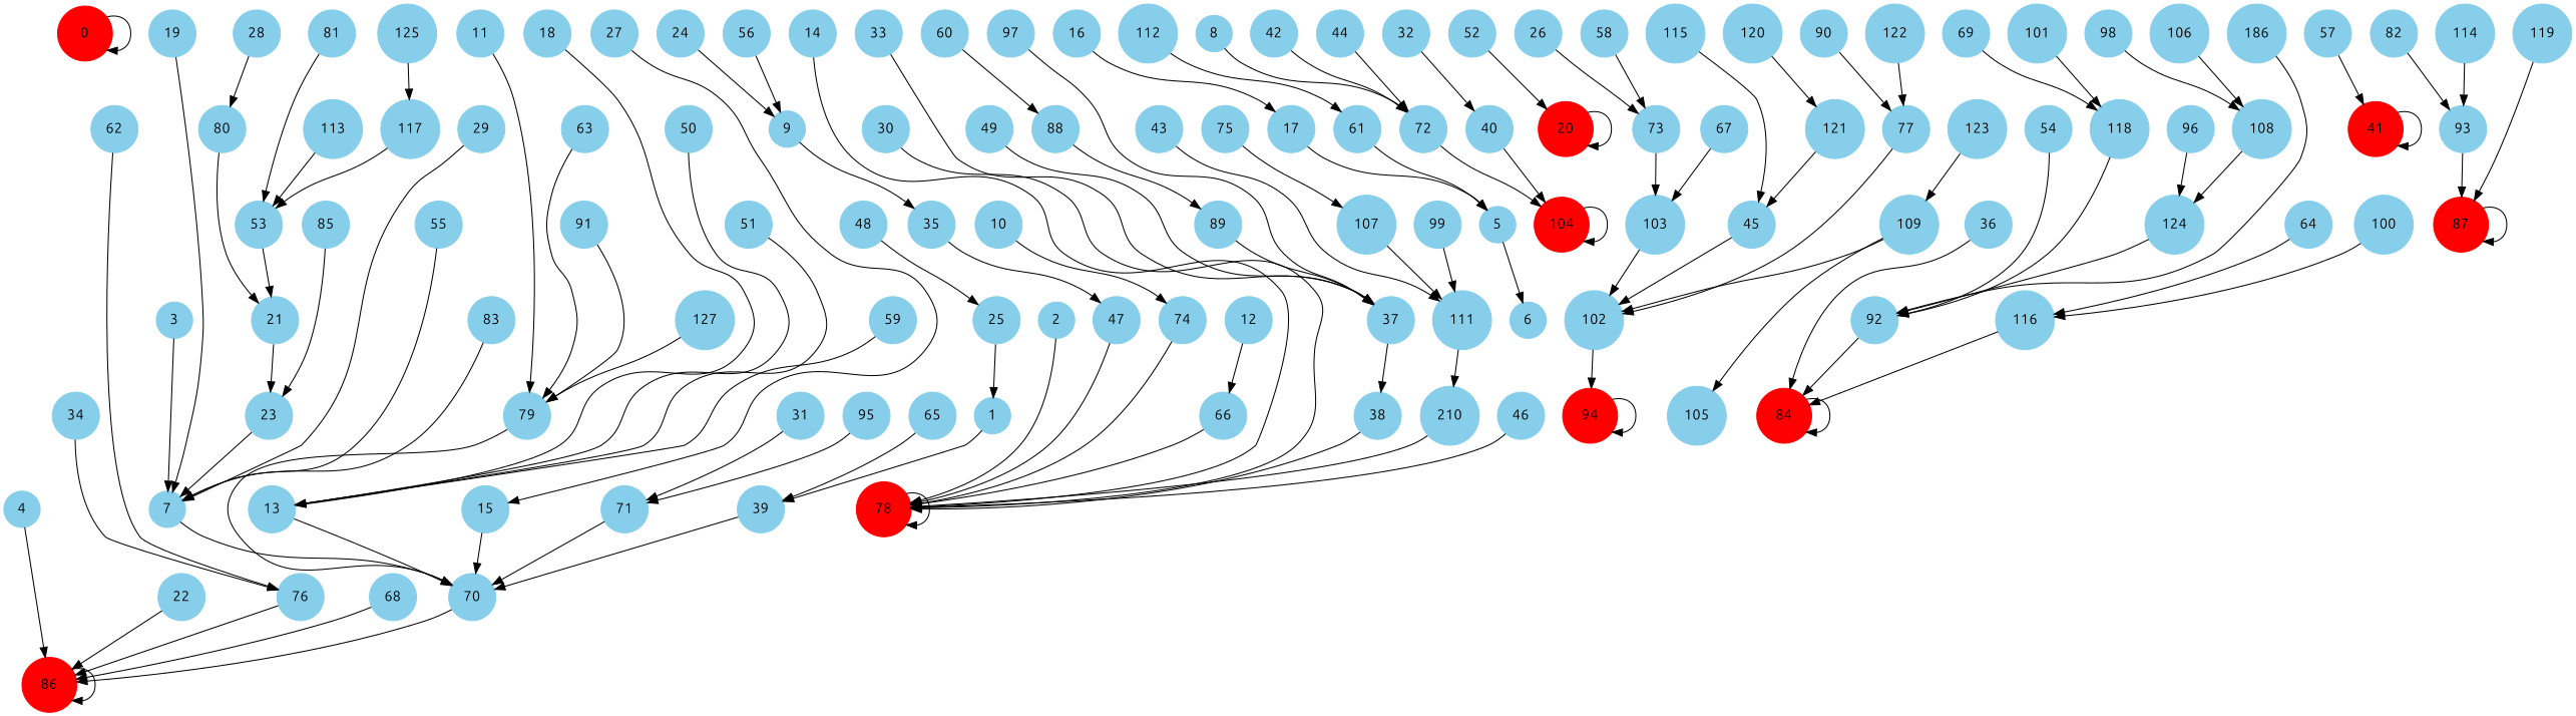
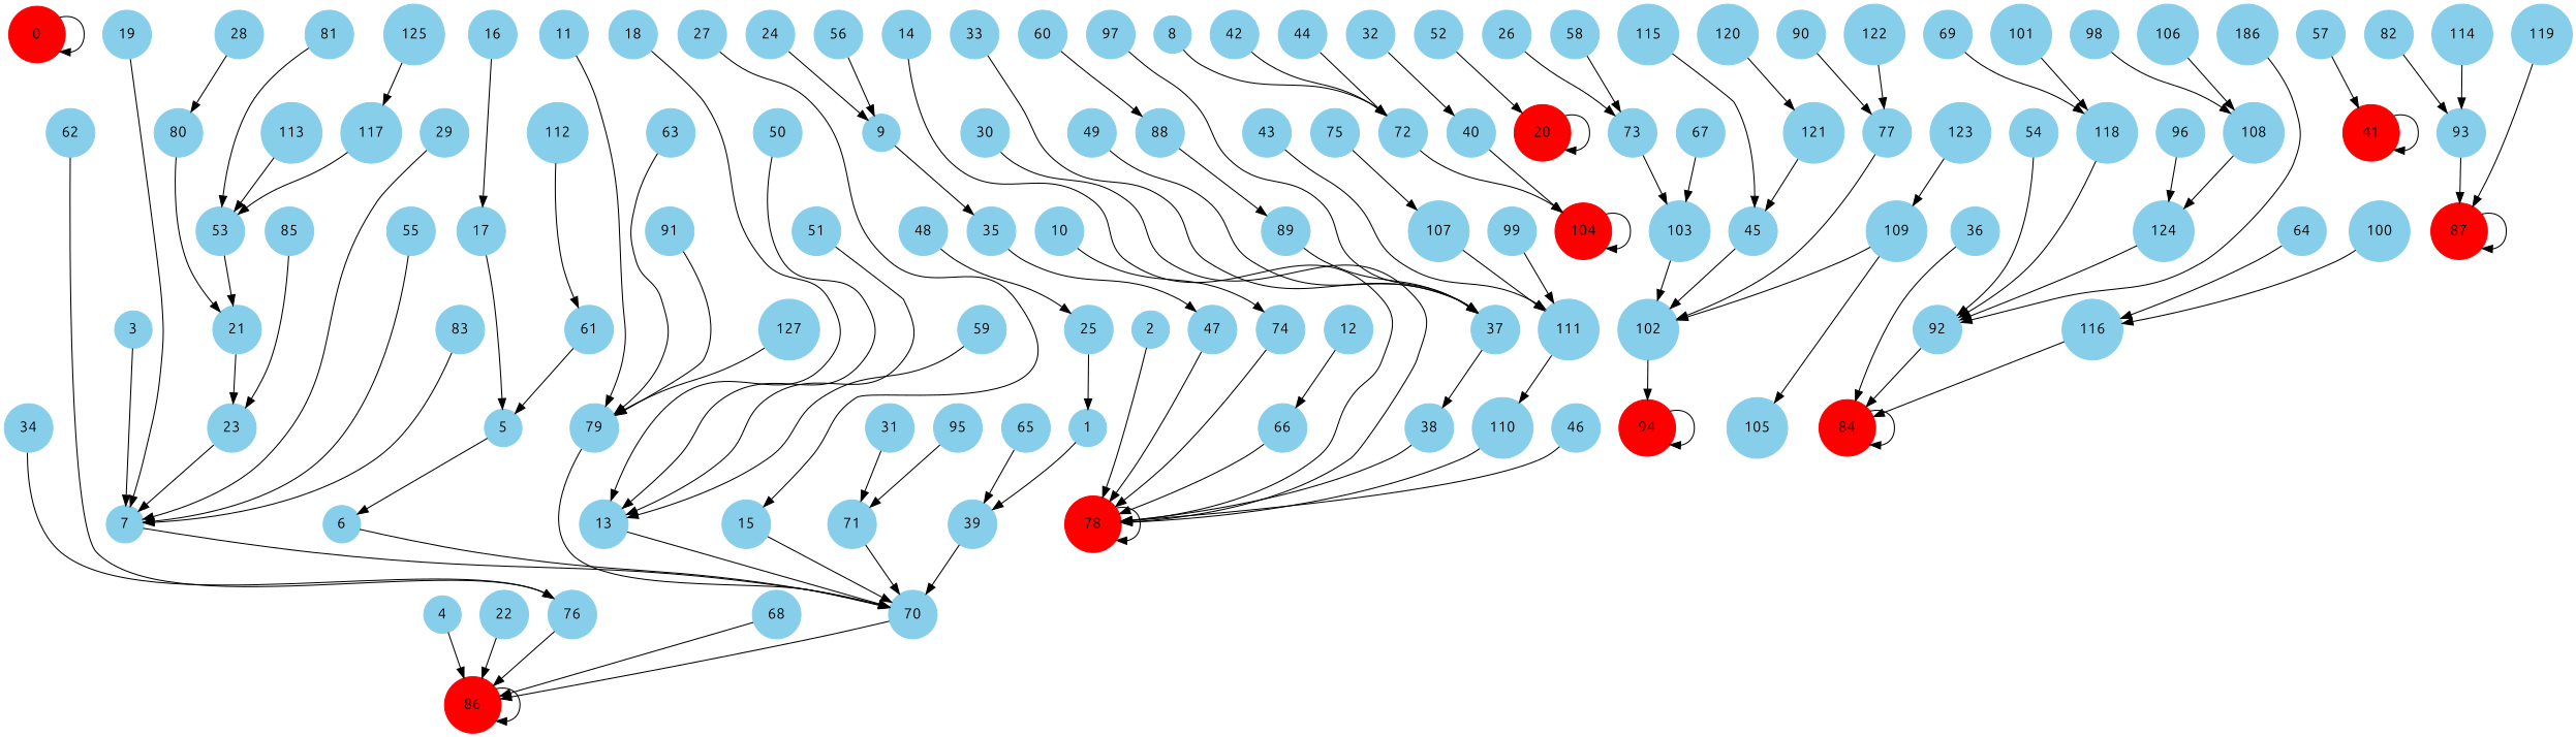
  digraph {
    fontname=Ubuntu
    node [color=skyblue fontname=Ubuntu shape=circle style=filled]
    edge [fontname=Ubuntu weight=0.25]
    n1 [color=red height=.5 label=0 width=.75]
    1 [height=.2 width=.2]
    39 [height=.2 width=.2]
    70 [height=.2 width=.2]
    n5 [color=red height=.5 label=86 width=.75]
    n6 [color=red height=.5 label=78 width=.75]
    2 [height=.2 width=.2]
    3 [height=.2 width=.2]
    7 [height=.2 width=.2]
    4 [height=.2 width=.2]
    5 [height=.2 width=.2]
    6 [height=.2 width=.2]
    8 [height=.2 width=.2]
    72 [height=.2 width=.2]
    n15 [color=red height=.5 label=104 width=.75]
    9 [height=.2 width=.2]
    35 [height=.2 width=.2]
    47 [height=.2 width=.2]
    10 [height=.2 width=.2]
    74 [height=.2 width=.2]
    11 [height=.2 width=.2]
    79 [height=.2 width=.2]
    12 [height=.2 width=.2]
    66 [height=.2 width=.2]
    13 [height=.2 width=.2]
    14 [height=.2 width=.2]
    15 [height=.2 width=.2]
    16 [height=.2 width=.2]
    17 [height=.2 width=.2]
    18 [height=.2 width=.2]
    19 [height=.2 width=.2]
    n32 [color=red height=.5 label=20 width=.75]
    21 [height=.2 width=.2]
    23 [height=.2 width=.2]
    22 [height=.2 width=.2]
    24 [height=.2 width=.2]
    25 [height=.2 width=.2]
    26 [height=.2 width=.2]
    73 [height=.2 width=.2]
    103 [height=.2 width=.2]
    102 [height=.2 width=.2]
    27 [height=.2 width=.2]
    28 [height=.2 width=.2]
    80 [height=.2 width=.2]
    29 [height=.2 width=.2]
    30 [height=.2 width=.2]
    31 [height=.2 width=.2]
    71 [height=.2 width=.2]
    32 [height=.2 width=.2]
    40 [height=.2 width=.2]
    33 [height=.2 width=.2]
    37 [height=.2 width=.2]
    38 [height=.2 width=.2]
    34 [height=.2 width=.2]
    76 [height=.2 width=.2]
    n56 [color=red height=.5 label=84 width=.75]
    36 [height=.2 width=.2]
    n58 [color=red height=.5 label=41 width=.75]
    42 [height=.2 width=.2]
    43 [height=.2 width=.2]
    111 [height=.2 width=.2]
-   110 [height=.2 width=.2 label=210]
+   110 [height=.2 width=.2]
    44 [height=.2 width=.2]
    45 [height=.2 width=.2]
    n65 [color=red height=.5 label=94 width=.75]
    46 [height=.2 width=.2]
    48 [height=.2 width=.2]
    49 [height=.2 width=.2]
    50 [height=.2 width=.2]
    51 [height=.2 width=.2]
    52 [height=.2 width=.2]
    53 [height=.2 width=.2]
    54 [height=.2 width=.2]
    92 [height=.2 width=.2]
    55 [height=.2 width=.2]
    56 [height=.2 width=.2]
    57 [height=.2 width=.2]
    58 [height=.2 width=.2]
    59 [height=.2 width=.2]
    60 [height=.2 width=.2]
    88 [height=.2 width=.2]
    89 [height=.2 width=.2]
    61 [height=.2 width=.2]
    62 [height=.2 width=.2]
    63 [height=.2 width=.2]
    64 [height=.2 width=.2]
    116 [height=.2 width=.2]
    65 [height=.2 width=.2]
    67 [height=.2 width=.2]
    68 [height=.2 width=.2]
    69 [height=.2 width=.2]
    118 [height=.2 width=.2]
    75 [height=.2 width=.2]
    107 [height=.2 width=.2]
    77 [height=.2 width=.2]
    81 [height=.2 width=.2]
    82 [height=.2 width=.2]
    93 [height=.2 width=.2]
    n99 [color=red height=.5 label=87 width=.75]
    83 [height=.2 width=.2]
    85 [height=.2 width=.2]
    90 [height=.2 width=.2]
    91 [height=.2 width=.2]
    95 [height=.2 width=.2]
    96 [height=.2 width=.2]
    124 [height=.2 width=.2]
    97 [height=.2 width=.2]
    98 [height=.2 width=.2]
    108 [height=.2 width=.2]
    99 [height=.2 width=.2]
    100 [height=.2 width=.2]
    101 [height=.2 width=.2]
    105 [height=.2 width=.2]
    109 [height=.2 width=.2]
    106 [height=.2 width=.2]
    112 [height=.2 width=.2]
    113 [height=.2 width=.2]
    114 [height=.2 width=.2]
    115 [height=.2 width=.2]
    117 [height=.2 width=.2]
    119 [height=.2 width=.2]
    120 [height=.2 width=.2]
    121 [height=.2 width=.2]
    122 [height=.2 width=.2]
    123 [height=.2 width=.2]
    125 [height=.2 width=.2]
    n127 [height=.2 label=186 width=.2]
    127 [height=.2 width=.2]
    n1 -> n1
    1 -> 39
    39 -> 70
    70 -> n5
    n5 -> n5
    n6 -> n6
    2 -> n6
    3 -> 7
    7 -> 70
    4 -> n5
    5 -> 6
+   6 -> 70
    8 -> 72
    72 -> n15
    n15 -> n15
    9 -> 35
    35 -> 47
    47 -> n6
    10 -> 74
    74 -> n6
    11 -> 79
    79 -> 70
    12 -> 66
    66 -> n6
    13 -> 70
    14 -> n6
    15 -> 70
    16 -> 17
    17 -> 5
    18 -> 13
    19 -> 7
    n32 -> n32
    21 -> 23
    23 -> 7
    22 -> n5
    24 -> 9
    25 -> 1
    26 -> 73
    73 -> 103
    103 -> 102
    102 -> n65
    27 -> 15
    28 -> 80
    80 -> 21
    29 -> 7
    30 -> n6
    31 -> 71
    71 -> 70
    32 -> 40
    40 -> n15
    33 -> 37
    37 -> 38
    38 -> n6
    34 -> 76
    76 -> n5
    n56 -> n56
    36 -> n56
    n58 -> n58
    42 -> 72
    43 -> 111
    111 -> 110
    110 -> n6
    44 -> 72
    45 -> 102
    n65 -> n65
    46 -> n6
    48 -> 25
    49 -> 37
    50 -> 13
    51 -> 13
    52 -> n32
    53 -> 21
    54 -> 92
    92 -> n56
    55 -> 7
    56 -> 9
    57 -> n58
    58 -> 73
    59 -> 13
    60 -> 88
    88 -> 89
    89 -> 37
    61 -> 5
    62 -> 76
    63 -> 79
    64 -> 116
    116 -> n56
    65 -> 39
    67 -> 103
    68 -> n5
    69 -> 118
    118 -> 92
    75 -> 107
    107 -> 111
    77 -> 102
    81 -> 53
    82 -> 93
    93 -> n99
    n99 -> n99
    83 -> 7
    85 -> 23
    90 -> 77
    91 -> 79
    95 -> 71
    96 -> 124
    124 -> 92
    97 -> 37
    98 -> 108
    108 -> 124
    99 -> 111
    100 -> 116
    101 -> 118
    109 -> 102
    109 -> 105
    106 -> 108
    112 -> 61
    113 -> 53
    114 -> 93
    115 -> 45
    117 -> 53
    119 -> n99
    120 -> 121
    121 -> 45
    122 -> 77
    123 -> 109
    125 -> 117
    n127 -> 92
    127 -> 79
  }
